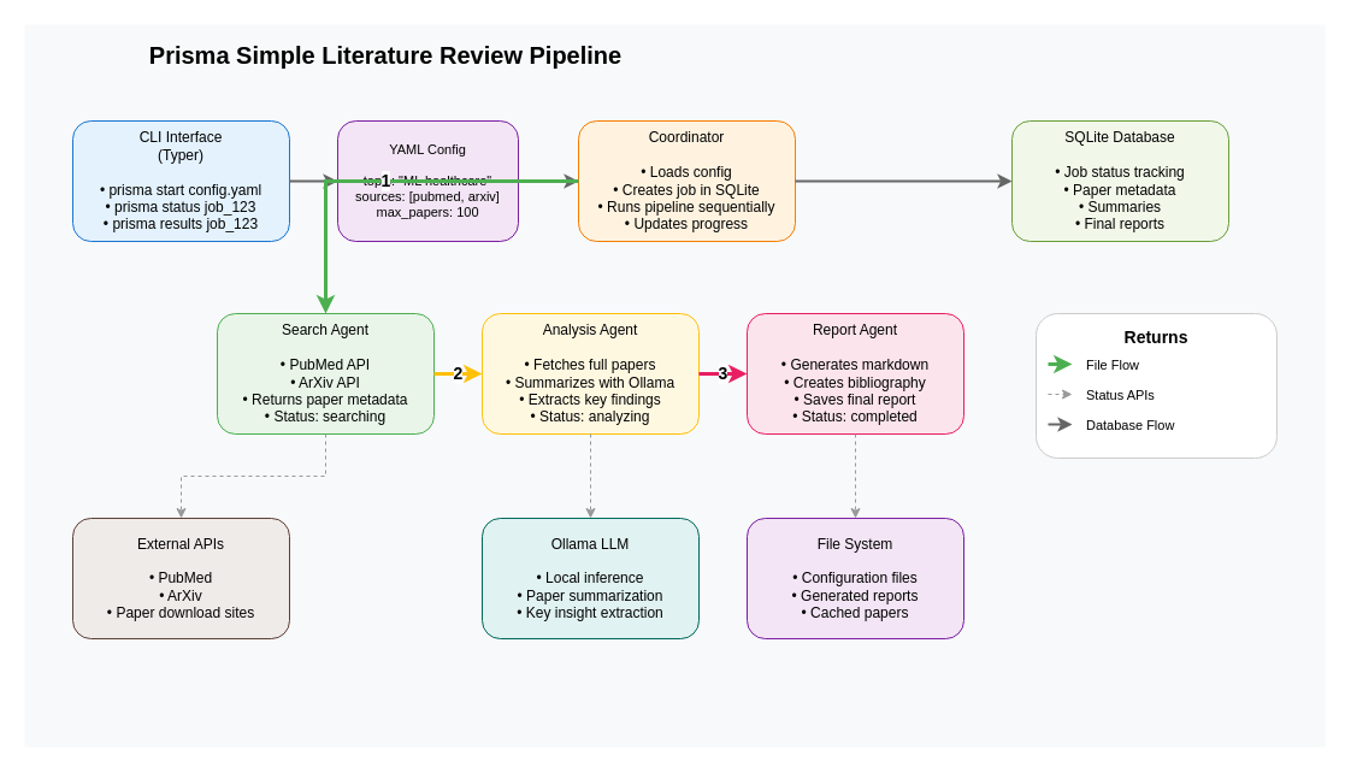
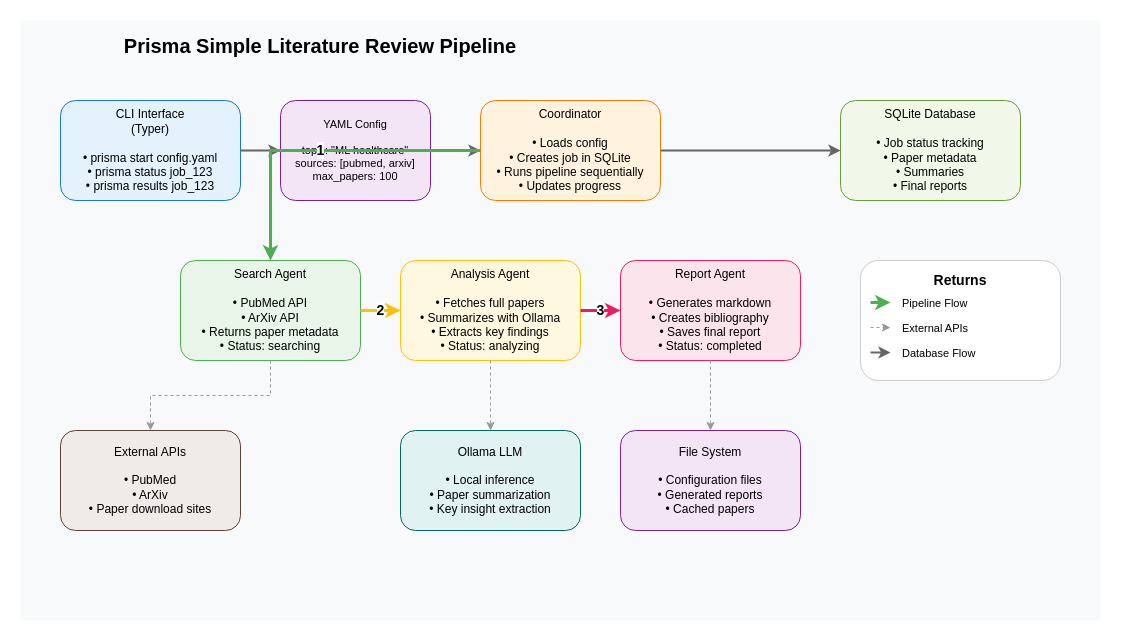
  <mxCell id="0" />
  <mxCell id="1" parent="0" />
  <mxCell id="2" value="" style="rounded=0;whiteSpace=wrap;html=1;fillColor=#f8f9fa;strokeColor=none;" vertex="1" parent="1"><mxGeometry x="20" y="20" width="1080" height="600" as="geometry" /></mxCell>
  <mxCell id="3" value="Prisma Simple Literature Review Pipeline" style="text;html=1;align=center;verticalAlign=middle;whiteSpace=wrap;rounded=0;fontSize=20;fontStyle=1;fillColor=none;strokeColor=none;" vertex="1" parent="1"><mxGeometry x="60" y="30" width="520" height="30" as="geometry" /></mxCell>
  <mxCell id="4" value="CLI Interface&#10;(Typer)&#10;&#10;• prisma start config.yaml&#10;• prisma status job_123&#10;• prisma results job_123" style="rounded=1;whiteSpace=wrap;html=1;fillColor=#e3f2fd;strokeColor=#1976d2;fontSize=12;align=center;" vertex="1" parent="1"><mxGeometry x="60" y="100" width="180" height="100" as="geometry" /></mxCell>
  <mxCell id="5" value="YAML Config&#10;&#10;topic: &quot;ML healthcare&quot;&#10;sources: [pubmed, arxiv]&#10;max_papers: 100" style="rounded=1;whiteSpace=wrap;html=1;fillColor=#f3e5f5;strokeColor=#7b1fa2;fontSize=11;align=center;" vertex="1" parent="1"><mxGeometry x="280" y="100" width="150" height="100" as="geometry" /></mxCell>
  <mxCell id="6" value="Coordinator&#10;&#10;• Loads config&#10;• Creates job in SQLite&#10;• Runs pipeline sequentially&#10;• Updates progress" style="rounded=1;whiteSpace=wrap;html=1;fillColor=#fff3e0;strokeColor=#f57c00;fontSize=12;align=center;" vertex="1" parent="1"><mxGeometry x="480" y="100" width="180" height="100" as="geometry" /></mxCell>
  <mxCell id="7" value="Search Agent&#10;&#10;• PubMed API&#10;• ArXiv API&#10;• Returns paper metadata&#10;• Status: searching" style="rounded=1;whiteSpace=wrap;html=1;fillColor=#e8f5e8;strokeColor=#4caf50;fontSize=12;align=center;" vertex="1" parent="1"><mxGeometry x="180" y="260" width="180" height="100" as="geometry" /></mxCell>
  <mxCell id="8" value="Analysis Agent&#10;&#10;• Fetches full papers&#10;• Summarizes with Ollama&#10;• Extracts key findings&#10;• Status: analyzing" style="rounded=1;whiteSpace=wrap;html=1;fillColor=#fff8e1;strokeColor=#ffc107;fontSize=12;align=center;" vertex="1" parent="1"><mxGeometry x="400" y="260" width="180" height="100" as="geometry" /></mxCell>
  <mxCell id="9" value="Report Agent&#10;&#10;• Generates markdown&#10;• Creates bibliography&#10;• Saves final report&#10;• Status: completed" style="rounded=1;whiteSpace=wrap;html=1;fillColor=#fce4ec;strokeColor=#e91e63;fontSize=12;align=center;" vertex="1" parent="1"><mxGeometry x="620" y="260" width="180" height="100" as="geometry" /></mxCell>
  <mxCell id="10" value="SQLite Database&#10;&#10;• Job status tracking&#10;• Paper metadata&#10;• Summaries&#10;• Final reports" style="rounded=1;whiteSpace=wrap;html=1;fillColor=#f1f8e9;strokeColor=#689f38;fontSize=12;align=center;" vertex="1" parent="1"><mxGeometry x="840" y="100" width="180" height="100" as="geometry" /></mxCell>
  <mxCell id="11" value="External APIs&#10;&#10;• PubMed&#10;• ArXiv&#10;• Paper download sites" style="rounded=1;whiteSpace=wrap;html=1;fillColor=#efebe9;strokeColor=#5d4037;fontSize=12;align=center;" vertex="1" parent="1"><mxGeometry x="60" y="430" width="180" height="100" as="geometry" /></mxCell>
  <mxCell id="12" value="Ollama LLM&#10;&#10;• Local inference&#10;• Paper summarization&#10;• Key insight extraction" style="rounded=1;whiteSpace=wrap;html=1;fillColor=#e0f2f1;strokeColor=#00695c;fontSize=12;align=center;" vertex="1" parent="1"><mxGeometry x="400" y="430" width="180" height="100" as="geometry" /></mxCell>
  <mxCell id="13" value="File System&#10;&#10;• Configuration files&#10;• Generated reports&#10;• Cached papers" style="rounded=1;whiteSpace=wrap;html=1;fillColor=#f3e5f5;strokeColor=#7b1fa2;fontSize=12;align=center;" vertex="1" parent="1"><mxGeometry x="620" y="430" width="180" height="100" as="geometry" /></mxCell>
  <mxCell id="14" value="" style="edgeStyle=orthogonalEdgeStyle;rounded=0;orthogonalLoop=1;jettySize=auto;html=1;strokeWidth=2;strokeColor=#666666;" edge="1" parent="1" source="4" target="5"><mxGeometry relative="1" as="geometry" /></mxCell>
  <mxCell id="15" value="" style="edgeStyle=orthogonalEdgeStyle;rounded=0;orthogonalLoop=1;jettySize=auto;html=1;strokeWidth=2;strokeColor=#666666;" edge="1" parent="1" source="5" target="6"><mxGeometry relative="1" as="geometry" /></mxCell>
  <mxCell id="16" value="" style="edgeStyle=orthogonalEdgeStyle;rounded=0;orthogonalLoop=1;jettySize=auto;html=1;strokeWidth=2;strokeColor=#666666;" edge="1" parent="1" source="6" target="10"><mxGeometry relative="1" as="geometry" /></mxCell>
  <mxCell id="17" value="1" style="edgeStyle=orthogonalEdgeStyle;rounded=0;orthogonalLoop=1;jettySize=auto;html=1;strokeWidth=3;strokeColor=#4caf50;fontSize=14;fontStyle=1;" edge="1" parent="1" source="6" target="7"><mxGeometry relative="1" as="geometry" /></mxCell>
  <mxCell id="18" value="2" style="edgeStyle=orthogonalEdgeStyle;rounded=0;orthogonalLoop=1;jettySize=auto;html=1;strokeWidth=3;strokeColor=#ffc107;fontSize=14;fontStyle=1;" edge="1" parent="1" source="7" target="8"><mxGeometry relative="1" as="geometry" /></mxCell>
  <mxCell id="19" value="3" style="edgeStyle=orthogonalEdgeStyle;rounded=0;orthogonalLoop=1;jettySize=auto;html=1;strokeWidth=3;strokeColor=#e91e63;fontSize=14;fontStyle=1;" edge="1" parent="1" source="8" target="9"><mxGeometry relative="1" as="geometry" /></mxCell>
  <mxCell id="20" value="" style="edgeStyle=orthogonalEdgeStyle;rounded=0;orthogonalLoop=1;jettySize=auto;html=1;strokeWidth=1;strokeColor=#999999;dashed=1;" edge="1" parent="1" source="7" target="11"><mxGeometry relative="1" as="geometry" /></mxCell>
  <mxCell id="21" value="" style="edgeStyle=orthogonalEdgeStyle;rounded=0;orthogonalLoop=1;jettySize=auto;html=1;strokeWidth=1;strokeColor=#999999;dashed=1;" edge="1" parent="1" source="8" target="12"><mxGeometry relative="1" as="geometry" /></mxCell>
  <mxCell id="22" value="" style="edgeStyle=orthogonalEdgeStyle;rounded=0;orthogonalLoop=1;jettySize=auto;html=1;strokeWidth=1;strokeColor=#999999;dashed=1;" edge="1" parent="1" source="9" target="13"><mxGeometry relative="1" as="geometry" /></mxCell>
  <mxCell id="23" value="" style="rounded=1;whiteSpace=wrap;html=1;fillColor=#ffffff;strokeColor=#cccccc;" vertex="1" parent="1"><mxGeometry x="860" y="260" width="200" height="120" as="geometry" /></mxCell>
  <mxCell id="24" value="Returns" style="text;html=1;align=center;verticalAlign=middle;whiteSpace=wrap;rounded=0;fontSize=14;fontStyle=1;" vertex="1" parent="1"><mxGeometry x="910" y="270" width="100" height="20" as="geometry" /></mxCell>
- <mxCell id="25" value="File Flow" style="text;html=1;align=left;verticalAlign=middle;whiteSpace=wrap;rounded=0;fontSize=11;" vertex="1" parent="1"><mxGeometry x="900" y="295" width="100" height="15" as="geometry" /></mxCell>
+ <mxCell id="25" value="Pipeline Flow" style="text;html=1;align=left;verticalAlign=middle;whiteSpace=wrap;rounded=0;fontSize=11;" vertex="1" parent="1"><mxGeometry x="900" y="295" width="100" height="15" as="geometry" /></mxCell>
  <mxCell id="26" value="" style="edgeStyle=none;rounded=0;html=1;strokeWidth=3;strokeColor=#4caf50;" edge="1" parent="1"><mxGeometry relative="1" as="geometry"><mxPoint x="870" y="302" as="sourcePoint" /><mxPoint x="890" y="302" as="targetPoint" /></mxGeometry></mxCell>
- <mxCell id="27" value="Status APIs" style="text;html=1;align=left;verticalAlign=middle;whiteSpace=wrap;rounded=0;fontSize=11;" vertex="1" parent="1"><mxGeometry x="900" y="320" width="100" height="15" as="geometry" /></mxCell>
+ <mxCell id="27" value="External APIs" style="text;html=1;align=left;verticalAlign=middle;whiteSpace=wrap;rounded=0;fontSize=11;" vertex="1" parent="1"><mxGeometry x="900" y="320" width="100" height="15" as="geometry" /></mxCell>
  <mxCell id="28" value="" style="edgeStyle=none;rounded=0;html=1;strokeWidth=1;strokeColor=#999999;dashed=1;" edge="1" parent="1"><mxGeometry relative="1" as="geometry"><mxPoint x="870" y="327" as="sourcePoint" /><mxPoint x="890" y="327" as="targetPoint" /></mxGeometry></mxCell>
  <mxCell id="29" value="Database Flow" style="text;html=1;align=left;verticalAlign=middle;whiteSpace=wrap;rounded=0;fontSize=11;" vertex="1" parent="1"><mxGeometry x="900" y="345" width="100" height="15" as="geometry" /></mxCell>
  <mxCell id="30" value="" style="edgeStyle=none;rounded=0;html=1;strokeWidth=2;strokeColor=#666666;" edge="1" parent="1"><mxGeometry relative="1" as="geometry"><mxPoint x="870" y="352" as="sourcePoint" /><mxPoint x="890" y="352" as="targetPoint" /></mxGeometry></mxCell>
